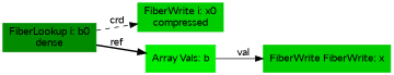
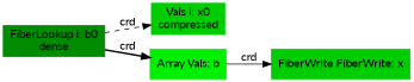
  digraph {
    fontname=Lato
    rankdir=LR
    node [color=green3 fontname=Lato shape=box style=filled tensor=b type=fiberwrite]
    edge [fontname=Lato]
    n1 [color=green4 format=dense index=i label="FiberLookup i: b0\ndense" root=true src=true type=fiberlookup]
-   n2 [crdsize=b0_dim format=compressed index=i label="FiberWrite i: x0\ncompressed" segsize=2 sink=true tensor=x]
+   n2 [crdsize=b0_dim format=compressed index=i label="Vals i: x0\ncompressed" segsize=2 sink=true tensor=x]
    n3 [color=green2 label="Array Vals: b" type=arrayvals]
    n4 [label="FiberWrite FiberWrite: x" sink=true tensor=x]
    n1 -> n2 [label=crd style=dashed type=crd]
-   n1 -> n3 [label=ref style=bold type=ref]
-   n3 -> n4 [label=val type=val]
+   n1 -> n3 [label=crd style=bold type=ref]
+   n3 -> n4 [label=crd type=val]
  }
